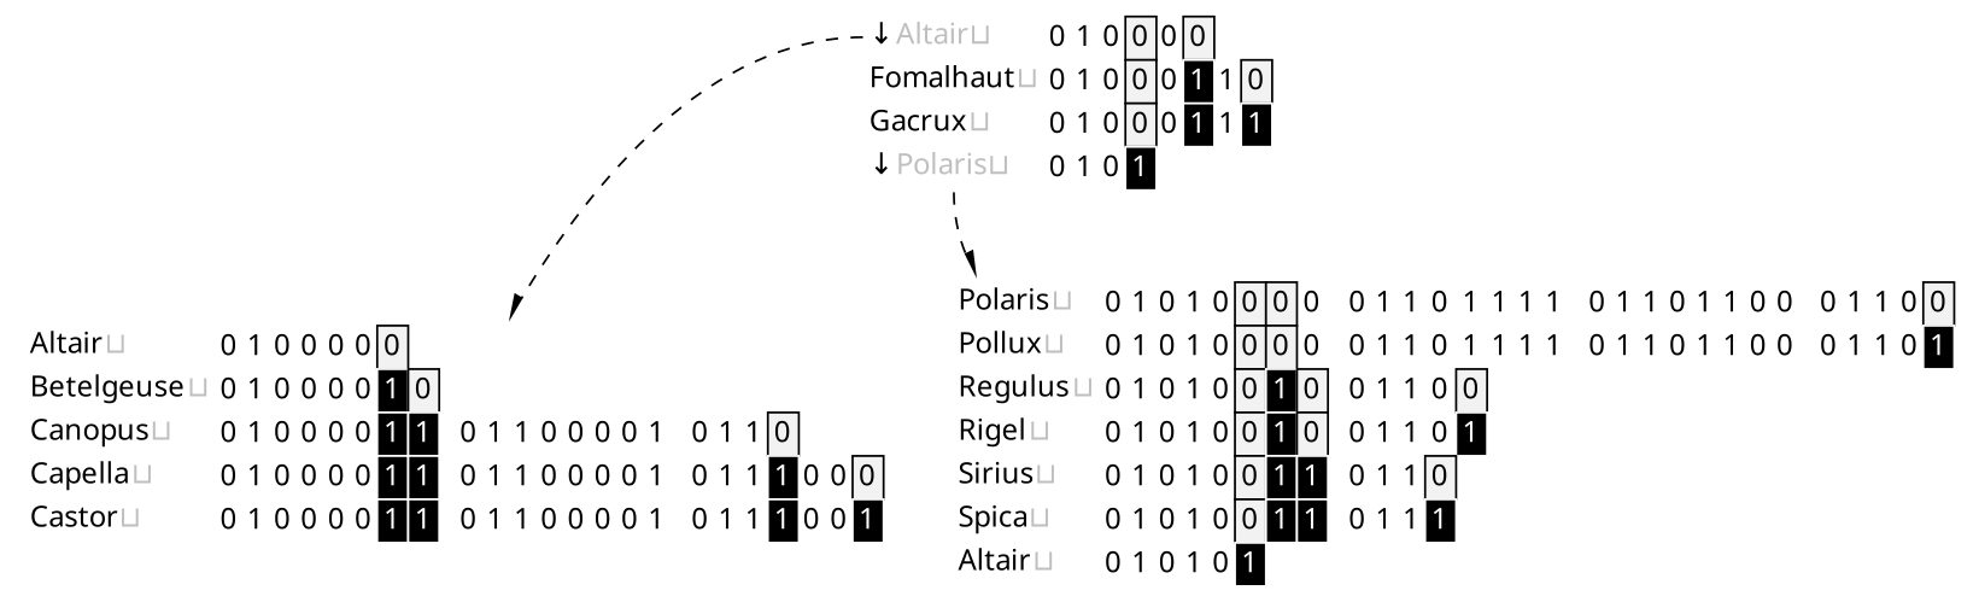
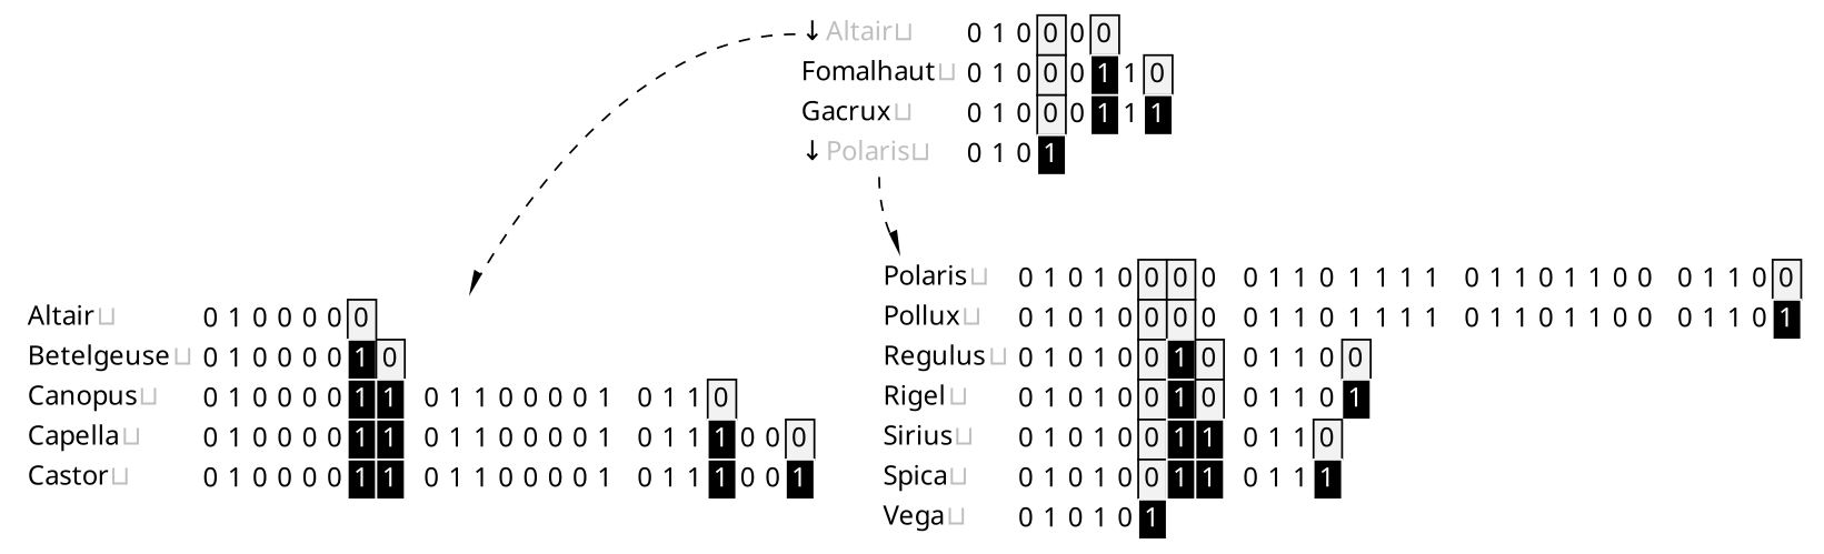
  digraph {
    fontname=modern
    node [fontname=modern shape=none]
    edge [style=dashed]
    n1 [label=< <table border="0" cellspacing="0"> 	<tr> 		<td align="left" port="0">↓<font color="Grey75">Altair⊔</font></td> 		<td>0</td> 		<td>1</td> 		<td>0</td> 		<td bgcolor="Grey95" border="1">0</td> 		<td>0</td> 		<td bgcolor="Grey95" border="1">0</td> 	</tr> 	<tr> 		<td align="left" port="1">Fomalhaut<font color="Grey75">⊔</font></td> 		<td>0</td> 		<td>1</td> 		<td>0</td> 		<td bgcolor="Grey95" border="1">0</td> 		<td>0</td> 		<td bgcolor="Black" color="White" border="1"><font color="White">1</font></td> 		<td>1</td> 		<td bgcolor="Grey95" border="1">0</td> 	</tr> 	<tr> 		<td align="left" port="2">Gacrux<font color="Grey75">⊔</font></td> 		<td>0</td> 		<td>1</td> 		<td>0</td> 		<td bgcolor="Grey95" border="1">0</td> 		<td>0</td> 		<td bgcolor="Black" color="White" border="1"><font color="White">1</font></td> 		<td>1</td> 		<td bgcolor="Black" color="White" border="1"><font color="White">1</font></td> 	</tr> 	<tr> 		<td align="left" port="3">↓<font color="Grey75">Polaris⊔</font></td> 		<td>0</td> 		<td>1</td> 		<td>0</td> 		<td bgcolor="Black" color="White" border="1"><font color="White">1</font></td> 	</tr> </table>>]
    n2 [label=< <table border="0" cellspacing="0"> 	<tr> 		<td align="left" port="0">Altair<font color="Grey75">⊔</font></td> 		<td>0</td> 		<td>1</td> 		<td>0</td> 		<td>0</td> 		<td>0</td> 		<td>0</td> 		<td bgcolor="Grey95" border="1">0</td> 	</tr> 	<tr> 		<td align="left" port="1">Betelgeuse<font color="Grey75">⊔</font></td> 		<td>0</td> 		<td>1</td> 		<td>0</td> 		<td>0</td> 		<td>0</td> 		<td>0</td> 		<td bgcolor="Black" color="White" border="1"><font color="White">1</font></td> 		<td bgcolor="Grey95" border="1">0</td> 	</tr> 	<tr> 		<td align="left" port="2">Canopus<font color="Grey75">⊔</font></td> 		<td>0</td> 		<td>1</td> 		<td>0</td> 		<td>0</td> 		<td>0</td> 		<td>0</td> 		<td bgcolor="Black" color="White" border="1"><font color="White">1</font></td> 		<td bgcolor="Black" color="White" border="1"><font color="White">1</font></td> 		<td>&nbsp;</td> 		<td>0</td> 		<td>1</td> 		<td>1</td> 		<td>0</td> 		<td>0</td> 		<td>0</td> 		<td>0</td> 		<td>1</td> 		<td>&nbsp;</td> 		<td>0</td> 		<td>1</td> 		<td>1</td> 		<td bgcolor="Grey95" border="1">0</td> 	</tr> 	<tr> 		<td align="left" port="3">Capella<font color="Grey75">⊔</font></td> 		<td>0</td> 		<td>1</td> 		<td>0</td> 		<td>0</td> 		<td>0</td> 		<td>0</td> 		<td bgcolor="Black" color="White" border="1"><font color="White">1</font></td> 		<td bgcolor="Black" color="White" border="1"><font color="White">1</font></td> 		<td>&nbsp;</td> 		<td>0</td> 		<td>1</td> 		<td>1</td> 		<td>0</td> 		<td>0</td> 		<td>0</td> 		<td>0</td> 		<td>1</td> 		<td>&nbsp;</td> 		<td>0</td> 		<td>1</td> 		<td>1</td> 		<td bgcolor="Black" color="White" border="1"><font color="White">1</font></td> 		<td>0</td> 		<td>0</td> 		<td bgcolor="Grey95" border="1">0</td> 	</tr> 	<tr> 		<td align="left" port="4">Castor<font color="Grey75">⊔</font></td> 		<td>0</td> 		<td>1</td> 		<td>0</td> 		<td>0</td> 		<td>0</td> 		<td>0</td> 		<td bgcolor="Black" color="White" border="1"><font color="White">1</font></td> 		<td bgcolor="Black" color="White" border="1"><font color="White">1</font></td> 		<td>&nbsp;</td> 		<td>0</td> 		<td>1</td> 		<td>1</td> 		<td>0</td> 		<td>0</td> 		<td>0</td> 		<td>0</td> 		<td>1</td> 		<td>&nbsp;</td> 		<td>0</td> 		<td>1</td> 		<td>1</td> 		<td bgcolor="Black" color="White" border="1"><font color="White">1</font></td> 		<td>0</td> 		<td>0</td> 		<td bgcolor="Black" color="White" border="1"><font color="White">1</font></td> 	</tr> </table>>]
-   n3 [label=< <table border="0" cellspacing="0"> 	<tr> 		<td align="left" port="0">Polaris<font color="Grey75">⊔</font></td> 		<td>0</td> 		<td>1</td> 		<td>0</td> 		<td>1</td> 		<td>0</td> 		<td bgcolor="Grey95" border="1">0</td> 		<td bgcolor="Grey95" border="1">0</td> 		<td>0</td> 		<td>&nbsp;</td> 		<td>0</td> 		<td>1</td> 		<td>1</td> 		<td>0</td> 		<td>1</td> 		<td>1</td> 		<td>1</td> 		<td>1</td> 		<td>&nbsp;</td> 		<td>0</td> 		<td>1</td> 		<td>1</td> 		<td>0</td> 		<td>1</td> 		<td>1</td> 		<td>0</td> 		<td>0</td> 		<td>&nbsp;</td> 		<td>0</td> 		<td>1</td> 		<td>1</td> 		<td>0</td> 		<td bgcolor="Grey95" border="1">0</td> 	</tr> 	<tr> 		<td align="left" port="1">Pollux<font color="Grey75">⊔</font></td> 		<td>0</td> 		<td>1</td> 		<td>0</td> 		<td>1</td> 		<td>0</td> 		<td bgcolor="Grey95" border="1">0</td> 		<td bgcolor="Grey95" border="1">0</td> 		<td>0</td> 		<td>&nbsp;</td> 		<td>0</td> 		<td>1</td> 		<td>1</td> 		<td>0</td> 		<td>1</td> 		<td>1</td> 		<td>1</td> 		<td>1</td> 		<td>&nbsp;</td> 		<td>0</td> 		<td>1</td> 		<td>1</td> 		<td>0</td> 		<td>1</td> 		<td>1</td> 		<td>0</td> 		<td>0</td> 		<td>&nbsp;</td> 		<td>0</td> 		<td>1</td> 		<td>1</td> 		<td>0</td> 		<td bgcolor="Black" color="White" border="1"><font color="White">1</font></td> 	</tr> 	<tr> 		<td align="left" port="2">Regulus<font color="Grey75">⊔</font></td> 		<td>0</td> 		<td>1</td> 		<td>0</td> 		<td>1</td> 		<td>0</td> 		<td bgcolor="Grey95" border="1">0</td> 		<td bgcolor="Black" color="White" border="1"><font color="White">1</font></td> 		<td bgcolor="Grey95" border="1">0</td> 		<td>&nbsp;</td> 		<td>0</td> 		<td>1</td> 		<td>1</td> 		<td>0</td> 		<td bgcolor="Grey95" border="1">0</td> 	</tr> 	<tr> 		<td align="left" port="3">Rigel<font color="Grey75">⊔</font></td> 		<td>0</td> 		<td>1</td> 		<td>0</td> 		<td>1</td> 		<td>0</td> 		<td bgcolor="Grey95" border="1">0</td> 		<td bgcolor="Black" color="White" border="1"><font color="White">1</font></td> 		<td bgcolor="Grey95" border="1">0</td> 		<td>&nbsp;</td> 		<td>0</td> 		<td>1</td> 		<td>1</td> 		<td>0</td> 		<td bgcolor="Black" color="White" border="1"><font color="White">1</font></td> 	</tr> 	<tr> 		<td align="left" port="4">Sirius<font color="Grey75">⊔</font></td> 		<td>0</td> 		<td>1</td> 		<td>0</td> 		<td>1</td> 		<td>0</td> 		<td bgcolor="Grey95" border="1">0</td> 		<td bgcolor="Black" color="White" border="1"><font color="White">1</font></td> 		<td bgcolor="Black" color="White" border="1"><font color="White">1</font></td> 		<td>&nbsp;</td> 		<td>0</td> 		<td>1</td> 		<td>1</td> 		<td bgcolor="Grey95" border="1">0</td> 	</tr> 	<tr> 		<td align="left" port="5">Spica<font color="Grey75">⊔</font></td> 		<td>0</td> 		<td>1</td> 		<td>0</td> 		<td>1</td> 		<td>0</td> 		<td bgcolor="Grey95" border="1">0</td> 		<td bgcolor="Black" color="White" border="1"><font color="White">1</font></td> 		<td bgcolor="Black" color="White" border="1"><font color="White">1</font></td> 		<td>&nbsp;</td> 		<td>0</td> 		<td>1</td> 		<td>1</td> 		<td bgcolor="Black" color="White" border="1"><font color="White">1</font></td> 	</tr> 	<tr> 		<td align="left" port="6">Altair<font color="Grey75">⊔</font></td> 		<td>0</td> 		<td>1</td> 		<td>0</td> 		<td>1</td> 		<td>0</td> 		<td bgcolor="Black" color="White" border="1"><font color="White">1</font></td> 	</tr> </table>>]
+   n3 [label=< <table border="0" cellspacing="0"> 	<tr> 		<td align="left" port="0">Polaris<font color="Grey75">⊔</font></td> 		<td>0</td> 		<td>1</td> 		<td>0</td> 		<td>1</td> 		<td>0</td> 		<td bgcolor="Grey95" border="1">0</td> 		<td bgcolor="Grey95" border="1">0</td> 		<td>0</td> 		<td>&nbsp;</td> 		<td>0</td> 		<td>1</td> 		<td>1</td> 		<td>0</td> 		<td>1</td> 		<td>1</td> 		<td>1</td> 		<td>1</td> 		<td>&nbsp;</td> 		<td>0</td> 		<td>1</td> 		<td>1</td> 		<td>0</td> 		<td>1</td> 		<td>1</td> 		<td>0</td> 		<td>0</td> 		<td>&nbsp;</td> 		<td>0</td> 		<td>1</td> 		<td>1</td> 		<td>0</td> 		<td bgcolor="Grey95" border="1">0</td> 	</tr> 	<tr> 		<td align="left" port="1">Pollux<font color="Grey75">⊔</font></td> 		<td>0</td> 		<td>1</td> 		<td>0</td> 		<td>1</td> 		<td>0</td> 		<td bgcolor="Grey95" border="1">0</td> 		<td bgcolor="Grey95" border="1">0</td> 		<td>0</td> 		<td>&nbsp;</td> 		<td>0</td> 		<td>1</td> 		<td>1</td> 		<td>0</td> 		<td>1</td> 		<td>1</td> 		<td>1</td> 		<td>1</td> 		<td>&nbsp;</td> 		<td>0</td> 		<td>1</td> 		<td>1</td> 		<td>0</td> 		<td>1</td> 		<td>1</td> 		<td>0</td> 		<td>0</td> 		<td>&nbsp;</td> 		<td>0</td> 		<td>1</td> 		<td>1</td> 		<td>0</td> 		<td bgcolor="Black" color="White" border="1"><font color="White">1</font></td> 	</tr> 	<tr> 		<td align="left" port="2">Regulus<font color="Grey75">⊔</font></td> 		<td>0</td> 		<td>1</td> 		<td>0</td> 		<td>1</td> 		<td>0</td> 		<td bgcolor="Grey95" border="1">0</td> 		<td bgcolor="Black" color="White" border="1"><font color="White">1</font></td> 		<td bgcolor="Grey95" border="1">0</td> 		<td>&nbsp;</td> 		<td>0</td> 		<td>1</td> 		<td>1</td> 		<td>0</td> 		<td bgcolor="Grey95" border="1">0</td> 	</tr> 	<tr> 		<td align="left" port="3">Rigel<font color="Grey75">⊔</font></td> 		<td>0</td> 		<td>1</td> 		<td>0</td> 		<td>1</td> 		<td>0</td> 		<td bgcolor="Grey95" border="1">0</td> 		<td bgcolor="Black" color="White" border="1"><font color="White">1</font></td> 		<td bgcolor="Grey95" border="1">0</td> 		<td>&nbsp;</td> 		<td>0</td> 		<td>1</td> 		<td>1</td> 		<td>0</td> 		<td bgcolor="Black" color="White" border="1"><font color="White">1</font></td> 	</tr> 	<tr> 		<td align="left" port="4">Sirius<font color="Grey75">⊔</font></td> 		<td>0</td> 		<td>1</td> 		<td>0</td> 		<td>1</td> 		<td>0</td> 		<td bgcolor="Grey95" border="1">0</td> 		<td bgcolor="Black" color="White" border="1"><font color="White">1</font></td> 		<td bgcolor="Black" color="White" border="1"><font color="White">1</font></td> 		<td>&nbsp;</td> 		<td>0</td> 		<td>1</td> 		<td>1</td> 		<td bgcolor="Grey95" border="1">0</td> 	</tr> 	<tr> 		<td align="left" port="5">Spica<font color="Grey75">⊔</font></td> 		<td>0</td> 		<td>1</td> 		<td>0</td> 		<td>1</td> 		<td>0</td> 		<td bgcolor="Grey95" border="1">0</td> 		<td bgcolor="Black" color="White" border="1"><font color="White">1</font></td> 		<td bgcolor="Black" color="White" border="1"><font color="White">1</font></td> 		<td>&nbsp;</td> 		<td>0</td> 		<td>1</td> 		<td>1</td> 		<td bgcolor="Black" color="White" border="1"><font color="White">1</font></td> 	</tr> 	<tr> 		<td align="left" port="6">Vega<font color="Grey75">⊔</font></td> 		<td>0</td> 		<td>1</td> 		<td>0</td> 		<td>1</td> 		<td>0</td> 		<td bgcolor="Black" color="White" border="1"><font color="White">1</font></td> 	</tr> </table>>]
    n1 -> n2 [arrowhead=rnormal tailport=0]
    n1 -> n3 [arrowhead=lnormal tailport=3]
  }
